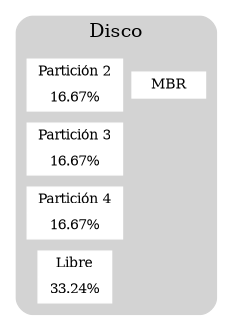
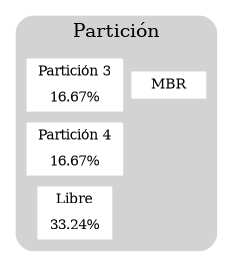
  digraph {
    nodesep=0.1
    rankdir=TB
    ranksep=0.1
    node [color=white fontsize=10 shape=record style=filled]
    edge [style=invis]
    n1 [height=.1 label=MBR]
-   n2 [height=.1 label="{Partición 2|16.67%}"]
    n3 [height=.1 label="{Partición 3|16.67%}"]
    n4 [height=.1 label="{Partición 4|16.67%}"]
    n5 [height=.1 label="{Libre|33.24%}"]
    subgraph cluster_1 {
      color=lightgrey
-     label=Disco
+     label="Partición"
      style="rounded,filled"
      n1
-     n2
      n3
      n4
      n5
    }
-   n2 -> n3
    n3 -> n4
    n4 -> n5
  }
